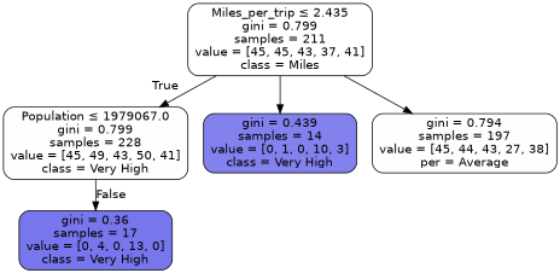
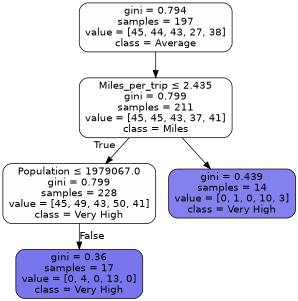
  digraph {
    node [color=black fontname=helvetica shape=box style="filled, rounded"]
    edge [fontname=helvetica]
    n1 [fillcolor="#fefeff" label=<Population &le; 1979067.0<br/>gini = 0.799<br/>samples = 228<br/>value = [45, 49, 43, 50, 41]<br/>class = Very High>]
    n2 [fillcolor="#7876ed" label=<gini = 0.36<br/>samples = 17<br/>value = [0, 4, 0, 13, 0]<br/>class = Very High>]
    n3 [fillcolor="#ffffff" label=<Miles_per_trip &le; 2.435<br/>gini = 0.799<br/>samples = 211<br/>value = [45, 45, 43, 37, 41]<br/>class = Miles>]
    n4 [fillcolor="#8381ee" label=<gini = 0.439<br/>samples = 14<br/>value = [0, 1, 0, 10, 3]<br/>class = Very High>]
-   n5 [fillcolor="#fffefe" label=<gini = 0.794<br/>samples = 197<br/>value = [45, 44, 43, 27, 38]<br/>per = Average>]
+   n5 [fillcolor="#fffefe" label=<gini = 0.794<br/>samples = 197<br/>value = [45, 44, 43, 27, 38]<br/>class = Average>]
    n1 -> n2 [headlabel=False labelangle=-45 labeldistance=2.5]
    n3 -> n1 [headlabel=True labelangle=45 labeldistance=2.5]
    n3 -> n4
-   n3 -> n5
+   n5 -> n3
  }
